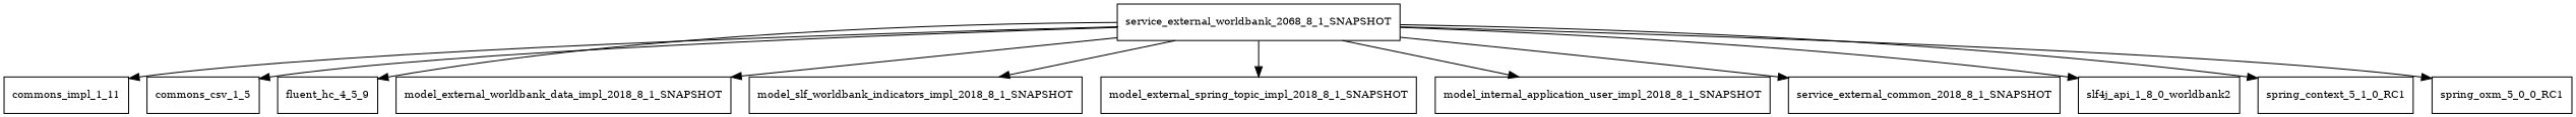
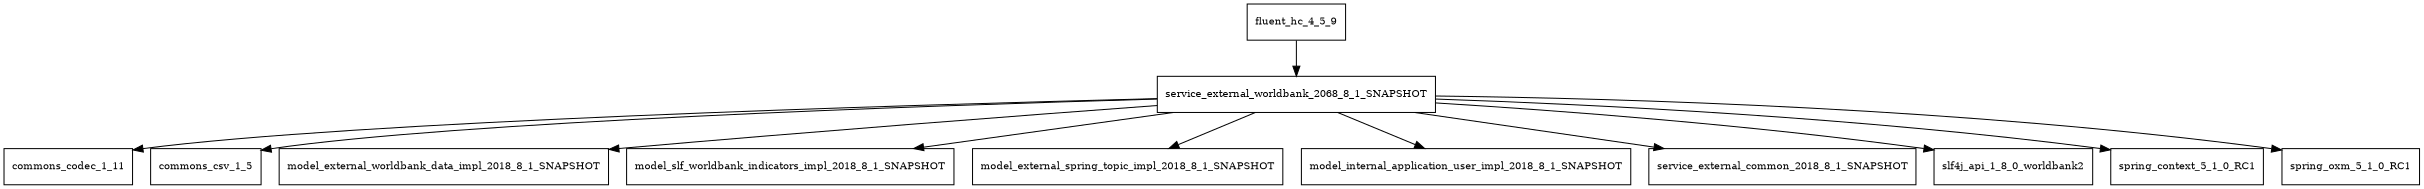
  digraph {
    node [fontsize=10.0 shape=box]
    n1 [label=service_external_worldbank_2068_8_1_SNAPSHOT]
-   commons_codec_1_11 [label=commons_impl_1_11]
+   commons_codec_1_11
    commons_csv_1_5
    n4 [label=fluent_hc_4_5_9]
    model_external_worldbank_data_impl_2018_8_1_SNAPSHOT
    n6 [label=model_slf_worldbank_indicators_impl_2018_8_1_SNAPSHOT]
    n7 [label=model_external_spring_topic_impl_2018_8_1_SNAPSHOT]
    model_internal_application_user_impl_2018_8_1_SNAPSHOT
    service_external_common_2018_8_1_SNAPSHOT
    n10 [label=slf4j_api_1_8_0_worldbank2]
    spring_context_5_1_0_RC1
-   spring_oxm_5_1_0_RC1 [label=spring_oxm_5_0_0_RC1]
+   spring_oxm_5_1_0_RC1
    n1 -> commons_codec_1_11
    n1 -> commons_csv_1_5
-   n1 -> n4
+   n4 -> n1
    n1 -> model_external_worldbank_data_impl_2018_8_1_SNAPSHOT
    n1 -> n6
    n1 -> n7
    n1 -> model_internal_application_user_impl_2018_8_1_SNAPSHOT
    n1 -> service_external_common_2018_8_1_SNAPSHOT
    n1 -> n10
    n1 -> spring_context_5_1_0_RC1
    n1 -> spring_oxm_5_1_0_RC1
  }
